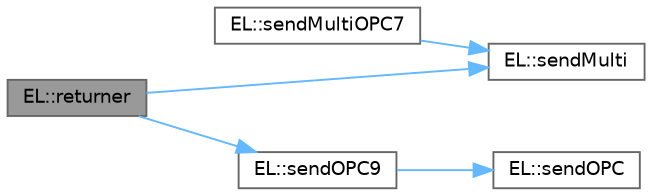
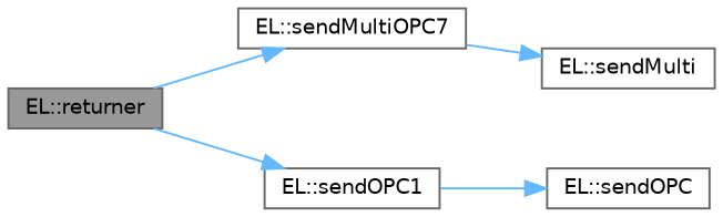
  digraph {
    fontname="DejaVu Sans"
    rankdir=LR
    node [color=grey40 fillcolor=white fontname="DejaVu Sans" fontsize=10 shape=box style=filled]
    edge [color=steelblue1 fontname="DejaVu Sans" fontsize=10 labelfontname=Helvetica labelfontsize=10 style=solid]
    n1 [color=gray40 fillcolor=grey60 fontcolor=black height=0.2 label="EL::returner" width=0.4]
    n2 [height=0.2 label="EL::sendMultiOPC7" width=0.4]
-   n3 [height=0.2 label="EL::sendOPC9" width=0.4]
+   n3 [height=0.2 label="EL::sendOPC1" width=0.4]
    n4 [height=0.2 label="EL::sendMulti" width=0.4]
    n5 [height=0.2 label="EL::sendOPC" width=0.4]
-   n1 -> n4
+   n1 -> n2
    n1 -> n3
    n2 -> n4
    n3 -> n5
  }
